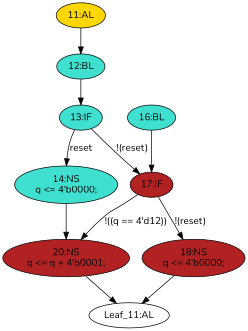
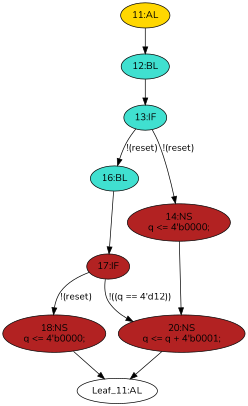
  strict digraph {
    fontname=Nunito
    node [fillcolor=firebrick fontname=Nunito statements="[]" style=filled typ=NonblockingSubstitution]
    edge [cond="[]" fontname=Nunito lineno=None]
    n1 [ast="<pyverilog.vparser.ast.IfStatement object at 0x7f3bc38e8310>" label="17:IF" typ=IfStatement]
    n2 [ast="<pyverilog.vparser.ast.NonblockingSubstitution object at 0x7f3bc38e8690>" label="18:NS\nq <= 4'b0000;" statements="[<pyverilog.vparser.ast.NonblockingSubstitution object at 0x7f3bc38e8690>]"]
    n3 [ast="<pyverilog.vparser.ast.NonblockingSubstitution object at 0x7f3bc38e8450>" label="20:NS\nq <= q + 4'b0001;" statements="[<pyverilog.vparser.ast.NonblockingSubstitution object at 0x7f3bc38e8450>]"]
    n4 [def_var="['q']" label="Leaf_11:AL" fillcolor="" statements="" style="" typ=""]
    n5 [ast="<pyverilog.vparser.ast.IfStatement object at 0x7f3bc38e89d0>" fillcolor=turquoise label="13:IF" typ=IfStatement]
    n6 [ast="<pyverilog.vparser.ast.Block object at 0x7f3bc38e8a10>" fillcolor=turquoise label="16:BL" typ=Block]
-   n7 [ast="<pyverilog.vparser.ast.NonblockingSubstitution object at 0x7f3bc38e8a50>" fillcolor=turquoise label="14:NS\nq <= 4'b0000;" statements="[<pyverilog.vparser.ast.NonblockingSubstitution object at 0x7f3bc38e8a50>]"]
+   n7 [ast="<pyverilog.vparser.ast.NonblockingSubstitution object at 0x7f3bc38e8a50>" label="14:NS\nq <= 4'b0000;" statements="[<pyverilog.vparser.ast.NonblockingSubstitution object at 0x7f3bc38e8a50>]"]
    n8 [ast="<pyverilog.vparser.ast.Block object at 0x7f3bc38e8990>" fillcolor=turquoise label="12:BL" typ=Block]
    n9 [ast="<pyverilog.vparser.ast.Always object at 0x7f3bc38e8890>" clk_sens=True fillcolor=gold label="11:AL" sens="['clk']" typ=Always use_var="['reset', 'q']"]
    n1 -> n2 [cond="['q']" label="!(reset)" lineno=17]
    n1 -> n3 [cond="['q']" label="!((q == 4'd12))" lineno=17]
    n2 -> n4
    n3 -> n4
-   n5 -> n1 [cond="['reset']" label="!(reset)" lineno=13]
-   n5 -> n7 [cond="['reset']" label=reset lineno=13]
+   n5 -> n6 [cond="['reset']" label="!(reset)" lineno=13]
+   n5 -> n7 [cond="['reset']" label="!(reset)" lineno=13]
    n6 -> n1
    n7 -> n3
    n8 -> n5
    n9 -> n8
  }
